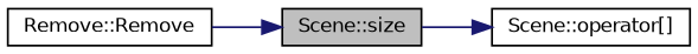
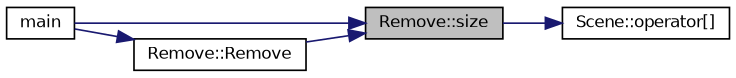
  digraph {
    rankdir=RL
    node [color=black fillcolor=white fontname=Helvetica fontsize=10 shape=record style=filled]
    edge [color=midnightblue dir=back fontname=Helvetica fontsize=10 labelfontname=Helvetica labelfontsize=10 style=solid]
-   n1 [fillcolor=grey75 fontcolor=black height=0.2 label="Scene::size" width=0.4]
+   n1 [fillcolor=grey75 fontcolor=black height=0.2 label="Remove::size" width=0.4]
+   n2 [height=0.2 label=main width=0.4]
    n3 [height=0.2 label="Remove::Remove" width=0.4]
    n4 [height=0.2 label="Scene::operator[]" width=0.4]
+   n1 -> n2
    n1 -> n3
+   n3 -> n2
    n4 -> n1
  }
